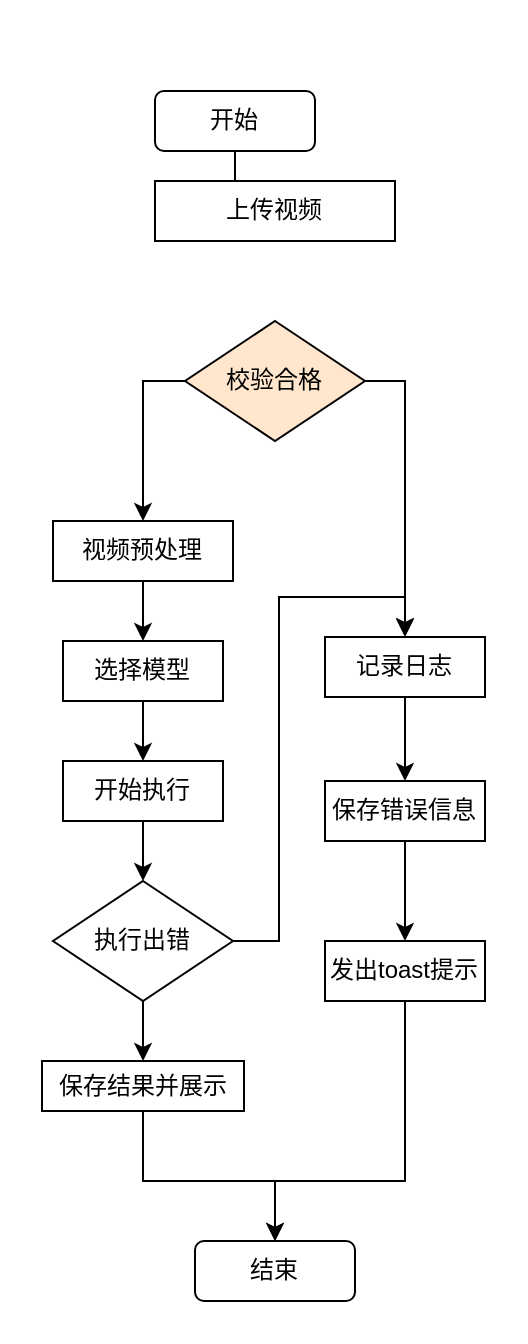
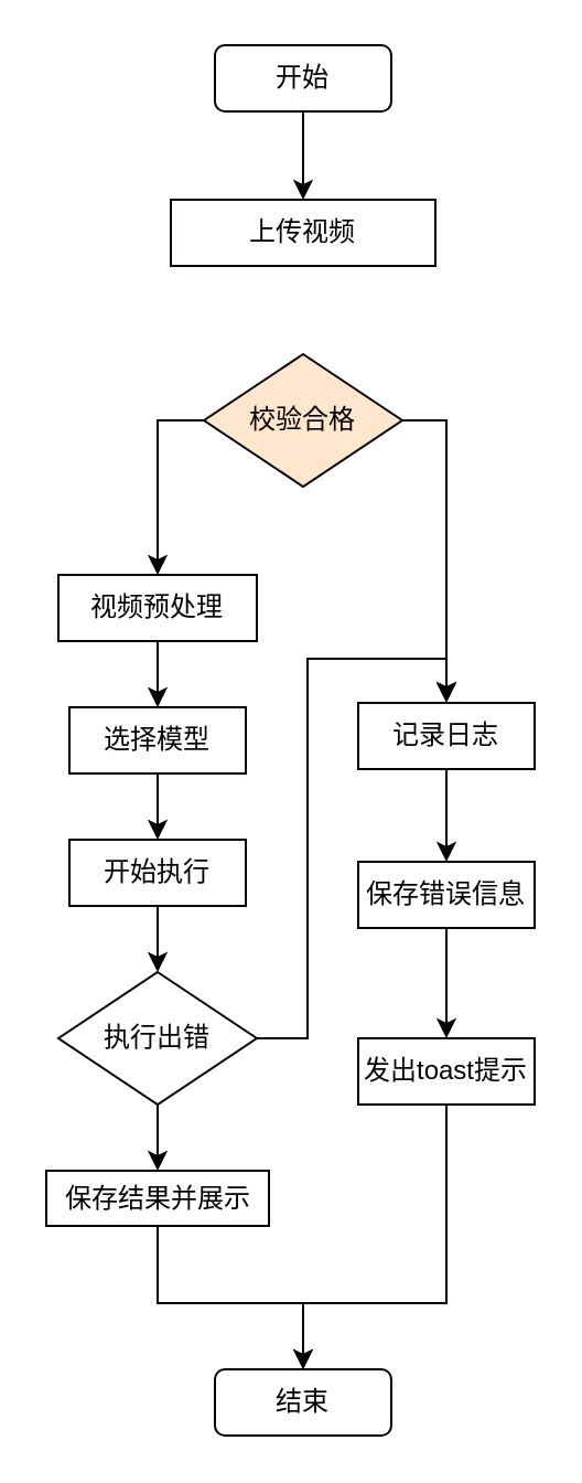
  <mxCell id="0" />
  <mxCell id="1" parent="0" />
  <mxCell id="2" style="edgeStyle=orthogonalEdgeStyle;rounded=0;orthogonalLoop=1;jettySize=auto;html=1;entryX=0.5;entryY=0;entryDx=0;entryDy=0;" edge="1" parent="1" source="3" target="4"><mxGeometry relative="1" as="geometry" /></mxCell>
- <mxCell id="3" value="开始" style="rounded=1;whiteSpace=wrap;html=1;" vertex="1" parent="1"><mxGeometry x="77" y="45" width="80" height="30" as="geometry" /></mxCell>
+ <mxCell id="3" value="开始" style="rounded=1;whiteSpace=wrap;html=1;" vertex="1" parent="1"><mxGeometry x="97" y="20" width="80" height="30" as="geometry" /></mxCell>
  <mxCell id="4" value="上传视频" style="rounded=0;whiteSpace=wrap;html=1;" vertex="1" parent="1"><mxGeometry x="77" y="90" width="120" height="30" as="geometry" /></mxCell>
  <mxCell id="5" style="edgeStyle=orthogonalEdgeStyle;rounded=0;orthogonalLoop=1;jettySize=auto;html=1;entryX=0.5;entryY=0;entryDx=0;entryDy=0;exitX=0;exitY=0.5;exitDx=0;exitDy=0;" edge="1" parent="1" source="7" target="9"><mxGeometry relative="1" as="geometry"><mxPoint x="79" y="190" as="sourcePoint" /><Array as="points"><mxPoint x="71" y="190" /></Array></mxGeometry></mxCell>
  <mxCell id="6" style="edgeStyle=orthogonalEdgeStyle;rounded=0;orthogonalLoop=1;jettySize=auto;html=1;entryX=0.5;entryY=0;entryDx=0;entryDy=0;" edge="1" parent="1"><mxGeometry relative="1" as="geometry"><mxPoint x="176.963" y="190.024" as="sourcePoint" /><mxPoint x="202" y="317.5" as="targetPoint" /><Array as="points"><mxPoint x="202" y="190" /></Array></mxGeometry></mxCell>
  <mxCell id="7" value="校验合格" style="rhombus;whiteSpace=wrap;html=1;fillColor=#ffe6cc;" vertex="1" parent="1"><mxGeometry x="92" y="160" width="90" height="60" as="geometry" /></mxCell>
  <mxCell id="8" style="edgeStyle=orthogonalEdgeStyle;rounded=0;orthogonalLoop=1;jettySize=auto;html=1;entryX=0.5;entryY=0;entryDx=0;entryDy=0;" edge="1" parent="1" source="9" target="11"><mxGeometry relative="1" as="geometry" /></mxCell>
  <mxCell id="9" value="视频预处理" style="rounded=0;whiteSpace=wrap;html=1;" vertex="1" parent="1"><mxGeometry x="26" y="260" width="90" height="30" as="geometry" /></mxCell>
  <mxCell id="10" style="edgeStyle=orthogonalEdgeStyle;rounded=0;orthogonalLoop=1;jettySize=auto;html=1;entryX=0.5;entryY=0;entryDx=0;entryDy=0;" edge="1" parent="1" source="11" target="13"><mxGeometry relative="1" as="geometry" /></mxCell>
  <mxCell id="11" value="选择模型" style="rounded=0;whiteSpace=wrap;html=1;" vertex="1" parent="1"><mxGeometry x="31" y="320" width="80" height="30" as="geometry" /></mxCell>
  <mxCell id="12" style="edgeStyle=orthogonalEdgeStyle;rounded=0;orthogonalLoop=1;jettySize=auto;html=1;entryX=0.5;entryY=0;entryDx=0;entryDy=0;" edge="1" parent="1" source="13" target="16"><mxGeometry relative="1" as="geometry" /></mxCell>
  <mxCell id="13" value="开始执行" style="rounded=0;whiteSpace=wrap;html=1;" vertex="1" parent="1"><mxGeometry x="31" y="380" width="80" height="30" as="geometry" /></mxCell>
  <mxCell id="14" style="edgeStyle=orthogonalEdgeStyle;rounded=0;orthogonalLoop=1;jettySize=auto;html=1;entryX=0.5;entryY=0;entryDx=0;entryDy=0;" edge="1" parent="1" source="16" target="18"><mxGeometry relative="1" as="geometry" /></mxCell>
  <mxCell id="15" style="edgeStyle=orthogonalEdgeStyle;rounded=0;orthogonalLoop=1;jettySize=auto;html=1;entryX=0.5;entryY=0;entryDx=0;entryDy=0;" edge="1" parent="1" source="16" target="23"><mxGeometry relative="1" as="geometry" /></mxCell>
  <mxCell id="16" value="执行出错" style="rhombus;whiteSpace=wrap;html=1;" vertex="1" parent="1"><mxGeometry x="26" y="440" width="90" height="60" as="geometry" /></mxCell>
  <mxCell id="17" style="edgeStyle=orthogonalEdgeStyle;rounded=0;orthogonalLoop=1;jettySize=auto;html=1;entryX=0.5;entryY=0;entryDx=0;entryDy=0;" edge="1" parent="1" source="18" target="19"><mxGeometry relative="1" as="geometry"><mxPoint x="84" y="590" as="targetPoint" /><Array as="points"><mxPoint x="71" y="590" /><mxPoint x="137" y="590" /></Array></mxGeometry></mxCell>
  <mxCell id="18" value="保存结果&lt;span style=&quot;background-color: transparent; color: light-dark(rgb(0, 0, 0), rgb(255, 255, 255));&quot;&gt;并展示&lt;/span&gt;" style="rounded=0;whiteSpace=wrap;html=1;" vertex="1" parent="1"><mxGeometry x="20.5" y="530" width="101" height="25" as="geometry" /></mxCell>
  <mxCell id="19" value="结束" style="rounded=1;whiteSpace=wrap;html=1;" vertex="1" parent="1"><mxGeometry x="97" y="620" width="80" height="30" as="geometry" /></mxCell>
  <mxCell id="20" style="edgeStyle=orthogonalEdgeStyle;rounded=0;orthogonalLoop=1;jettySize=auto;html=1;entryX=0.5;entryY=0;entryDx=0;entryDy=0;" edge="1" parent="1" source="21" target="25"><mxGeometry relative="1" as="geometry" /></mxCell>
  <mxCell id="21" value="保存错误信息" style="rounded=0;whiteSpace=wrap;html=1;" vertex="1" parent="1"><mxGeometry x="162" y="390" width="80" height="30" as="geometry" /></mxCell>
  <mxCell id="22" style="edgeStyle=orthogonalEdgeStyle;rounded=0;orthogonalLoop=1;jettySize=auto;html=1;entryX=0.5;entryY=0;entryDx=0;entryDy=0;" edge="1" parent="1" source="23" target="21"><mxGeometry relative="1" as="geometry" /></mxCell>
  <mxCell id="23" value="记录日志" style="rounded=0;whiteSpace=wrap;html=1;" vertex="1" parent="1"><mxGeometry x="162" y="318" width="80" height="30" as="geometry" /></mxCell>
  <mxCell id="24" style="edgeStyle=orthogonalEdgeStyle;rounded=0;orthogonalLoop=1;jettySize=auto;html=1;entryX=0.5;entryY=0;entryDx=0;entryDy=0;" edge="1" parent="1" source="25" target="19"><mxGeometry relative="1" as="geometry"><Array as="points"><mxPoint x="202" y="590" /><mxPoint x="137" y="590" /></Array></mxGeometry></mxCell>
  <mxCell id="25" value="发出toast提示" style="rounded=0;whiteSpace=wrap;html=1;" vertex="1" parent="1"><mxGeometry x="162" y="470" width="80" height="30" as="geometry" /></mxCell>
